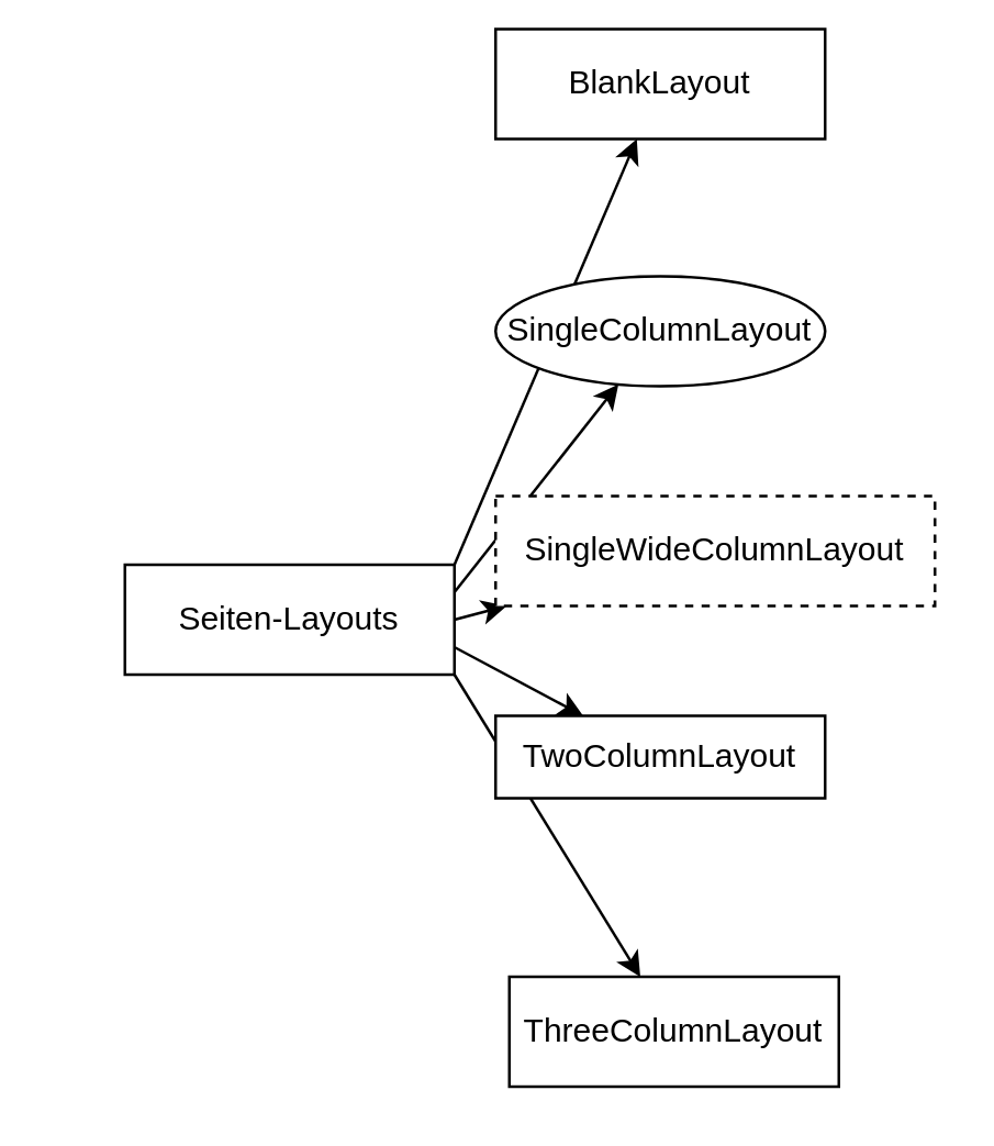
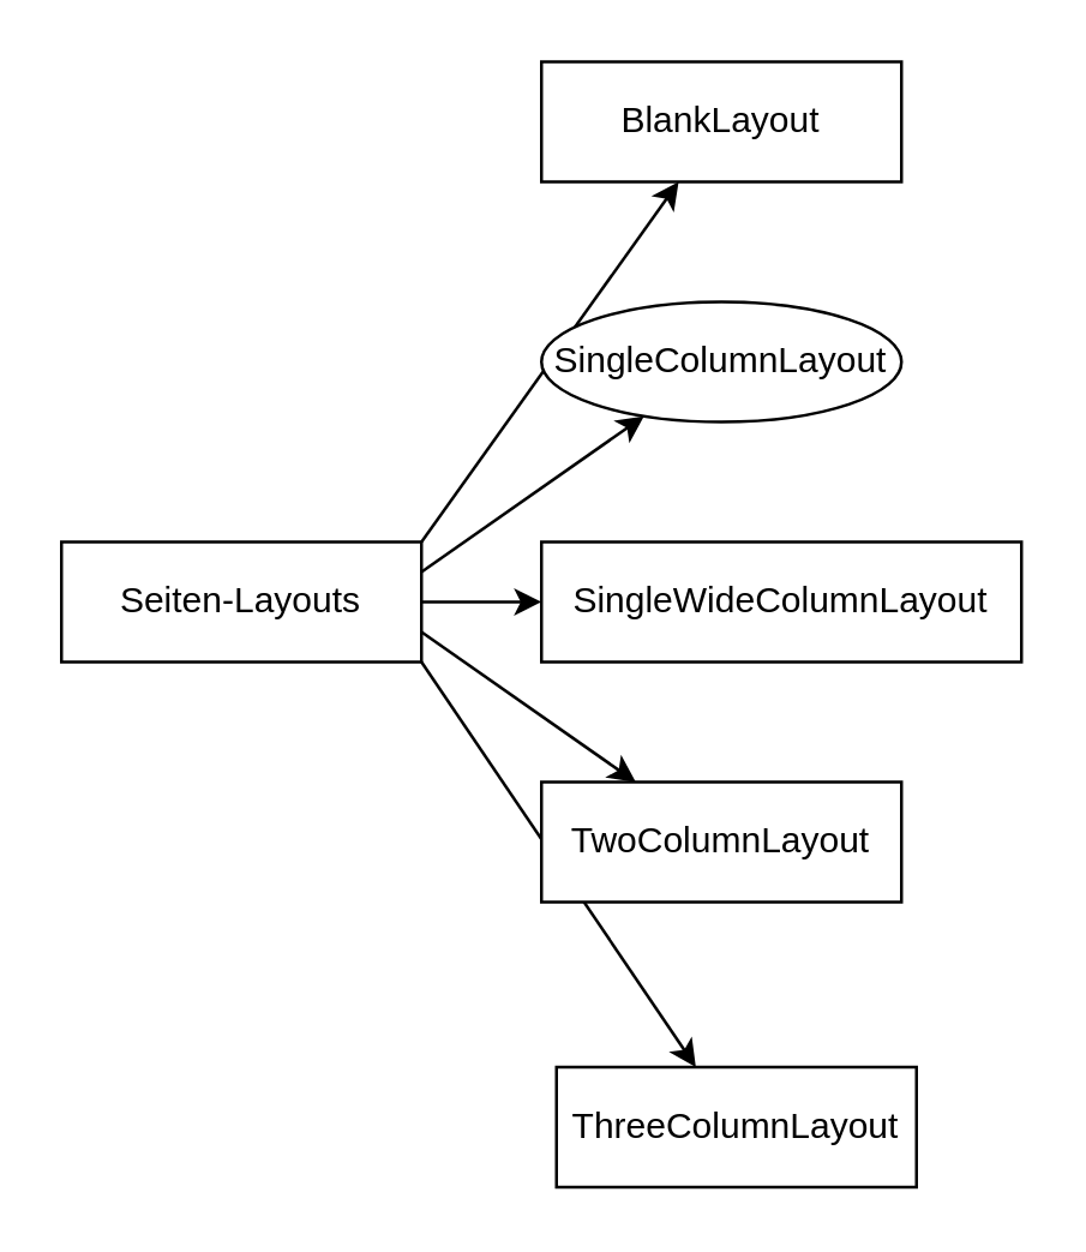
  <mxCell id="0" />
  <mxCell id="1" parent="0" />
  <mxCell id="2" style="rounded=0;orthogonalLoop=1;jettySize=auto;html=1;exitX=1;exitY=0.25;exitDx=0;exitDy=0;" parent="1" source="7" target="8" edge="1"><mxGeometry relative="1" as="geometry" /></mxCell>
  <mxCell id="3" style="rounded=0;orthogonalLoop=1;jettySize=auto;html=1;exitX=1;exitY=0.5;exitDx=0;exitDy=0;" parent="1" source="7" target="11" edge="1"><mxGeometry relative="1" as="geometry" /></mxCell>
  <mxCell id="4" style="rounded=0;orthogonalLoop=1;jettySize=auto;html=1;exitX=1;exitY=1;exitDx=0;exitDy=0;" parent="1" source="7" target="9" edge="1"><mxGeometry relative="1" as="geometry" /></mxCell>
  <mxCell id="5" style="rounded=0;orthogonalLoop=1;jettySize=auto;html=1;exitX=1;exitY=0;exitDx=0;exitDy=0;" parent="1" source="7" target="10" edge="1"><mxGeometry relative="1" as="geometry" /></mxCell>
  <mxCell id="6" style="rounded=0;orthogonalLoop=1;jettySize=auto;html=1;exitX=1;exitY=0.75;exitDx=0;exitDy=0;" parent="1" source="7" target="12" edge="1"><mxGeometry relative="1" as="geometry" /></mxCell>
- <mxCell id="7" value="Seiten-Layouts" style="rounded=0;whiteSpace=wrap;html=1;" parent="1" vertex="1"><mxGeometry x="45" y="205" width="120" height="40" as="geometry" /></mxCell>
+ <mxCell id="7" value="Seiten-Layouts" style="rounded=0;whiteSpace=wrap;html=1;" parent="1" vertex="1"><mxGeometry x="20" y="180" width="120" height="40" as="geometry" /></mxCell>
  <mxCell id="8" value="SingleColumnLayout" style="ellipse;whiteSpace=wrap;html=1;" parent="1" vertex="1"><mxGeometry x="180" y="100" width="120" height="40" as="geometry" /></mxCell>
  <mxCell id="9" value="ThreeColumnLayout" style="rounded=0;whiteSpace=wrap;html=1;" parent="1" vertex="1"><mxGeometry x="185" y="355" width="120" height="40" as="geometry" /></mxCell>
- <mxCell id="10" value="BlankLayout" style="rounded=0;whiteSpace=wrap;html=1;" parent="1" vertex="1"><mxGeometry x="180" y="10" width="120" height="40" as="geometry" /></mxCell>
- <mxCell id="11" value="SingleWideColumnLayout" style="rounded=0;whiteSpace=wrap;html=1;dashed=1;" parent="1" vertex="1"><mxGeometry x="180" y="180" width="160" height="40" as="geometry" /></mxCell>
- <mxCell id="12" value="TwoColumnLayout" style="rounded=0;whiteSpace=wrap;html=1;" parent="1" vertex="1"><mxGeometry x="180" y="260" width="120" height="30" as="geometry" /></mxCell>
+ <mxCell id="10" value="BlankLayout" style="rounded=0;whiteSpace=wrap;html=1;" parent="1" vertex="1"><mxGeometry x="180" y="20" width="120" height="40" as="geometry" /></mxCell>
+ <mxCell id="11" value="SingleWideColumnLayout" style="rounded=0;whiteSpace=wrap;html=1;" parent="1" vertex="1"><mxGeometry x="180" y="180" width="160" height="40" as="geometry" /></mxCell>
+ <mxCell id="12" value="TwoColumnLayout" style="rounded=0;whiteSpace=wrap;html=1;" parent="1" vertex="1"><mxGeometry x="180" y="260" width="120" height="40" as="geometry" /></mxCell>
